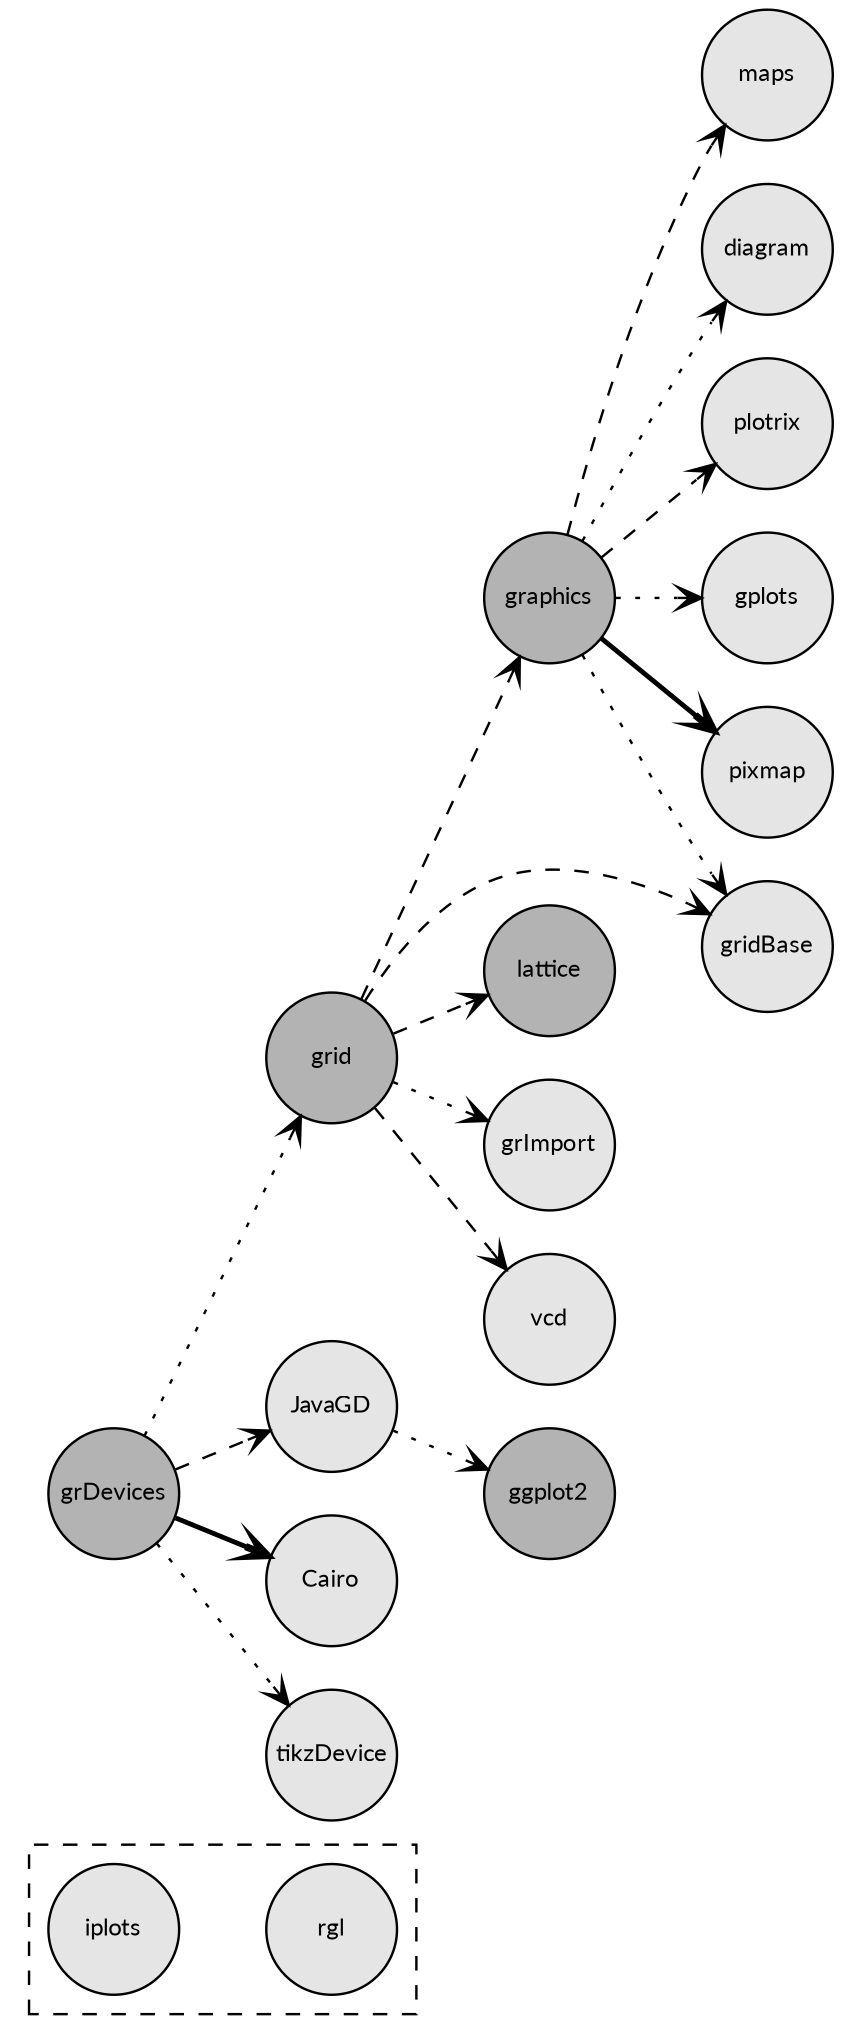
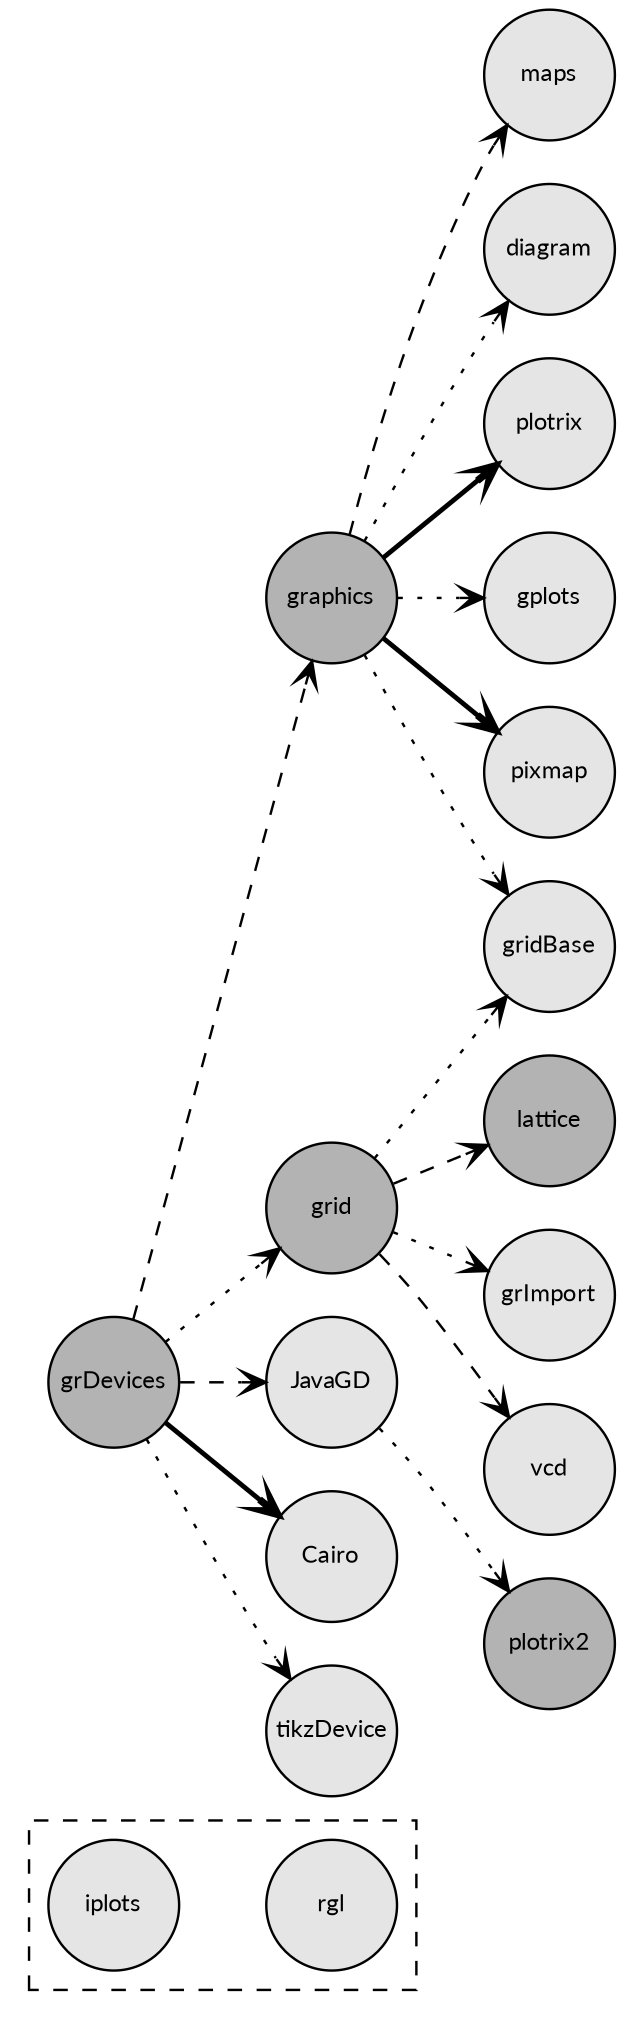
  digraph {
    fontcolor=black
    fontname=Lato
    rank=same
    rankdir=LR
    root=grDevices
    splines=TRUE
    node [color=black fillcolor=gray90 fixedsize=TRUE fontcolor=black fontname=Lato fontsize=10 shape=circle style=filled]
    edge [arrowhead=open arrowsize=1 arrowtail=none color=black dir=forward fontcolor=black fontname=Lato fontsize=14 headport=center labelfontsize=11 minlen=1 style=dotted weight=1]
    n1 [height=0.75 label=rgl width=0.75]
    n2 [height=0.75 label=iplots width=0.75]
    n3 [fillcolor=gray70 height=0.75 label=grDevices width=0.75]
    n4 [fillcolor=gray70 height=0.75 label=graphics width=0.75]
    n5 [fillcolor=gray70 height=0.75 label=grid width=0.75]
    n6 [height=0.75 label=JavaGD width=0.75]
    n7 [height=0.75 label=Cairo width=0.75]
    n8 [height=0.75 label=tikzDevice width=0.75]
    n9 [height=0.75 label=maps width=0.75]
    n10 [height=0.75 label=diagram width=0.75]
    n11 [height=0.75 label=plotrix width=0.75]
    n12 [height=0.75 label=gplots width=0.75]
    n13 [height=0.75 label=pixmap width=0.75]
    n14 [height=0.75 label=gridBase width=0.75]
    n15 [fillcolor=gray70 height=0.75 label=lattice width=0.75]
    n16 [height=0.75 label=grImport width=0.75]
    n17 [height=0.75 label=vcd width=0.75]
-   n18 [fillcolor=gray70 height=0.75 label=ggplot2 width=0.75]
+   n18 [fillcolor=gray70 height=0.75 label=plotrix2 width=0.75]
    subgraph cluster_1 {
      style=dashed
      n1
      n2
    }
    n2 -> n1 [style=invis]
-   n5 -> n4 [style=dashed]
+   n3 -> n4 [style=dashed]
    n3 -> n5
    n3 -> n6 [style=dashed]
    n3 -> n7 [style=bold]
    n3 -> n8
    n4 -> n9 [style=dashed]
    n4 -> n10
-   n4 -> n11 [style=dashed]
+   n4 -> n11 [style=bold]
    n4 -> n12
    n4 -> n13 [style=bold]
    n4 -> n14
-   n5 -> n14 [style=dashed]
+   n5 -> n14
    n5 -> n15 [style=dashed]
    n5 -> n16
    n5 -> n17 [style=dashed]
    n6 -> n18
  }
